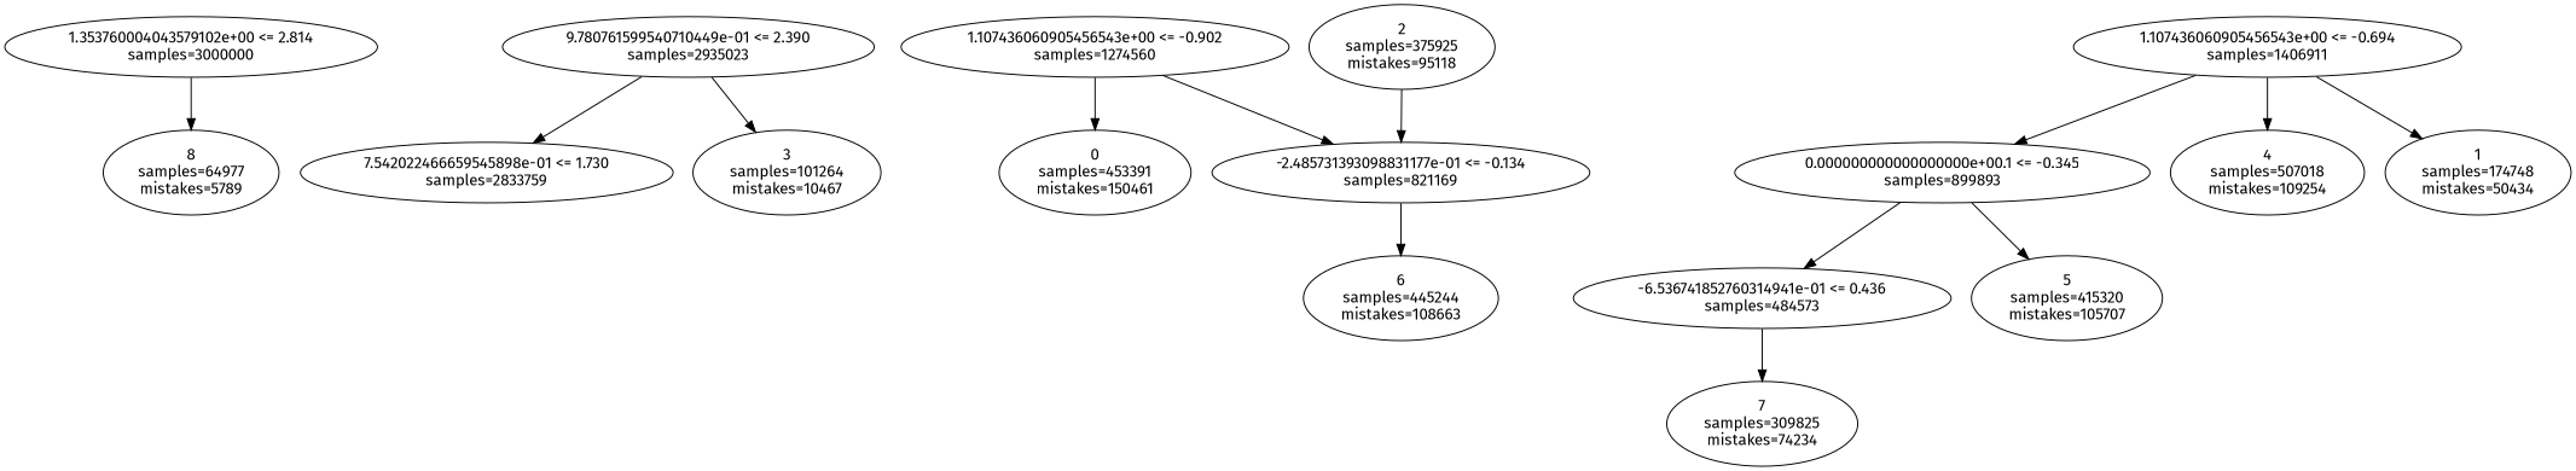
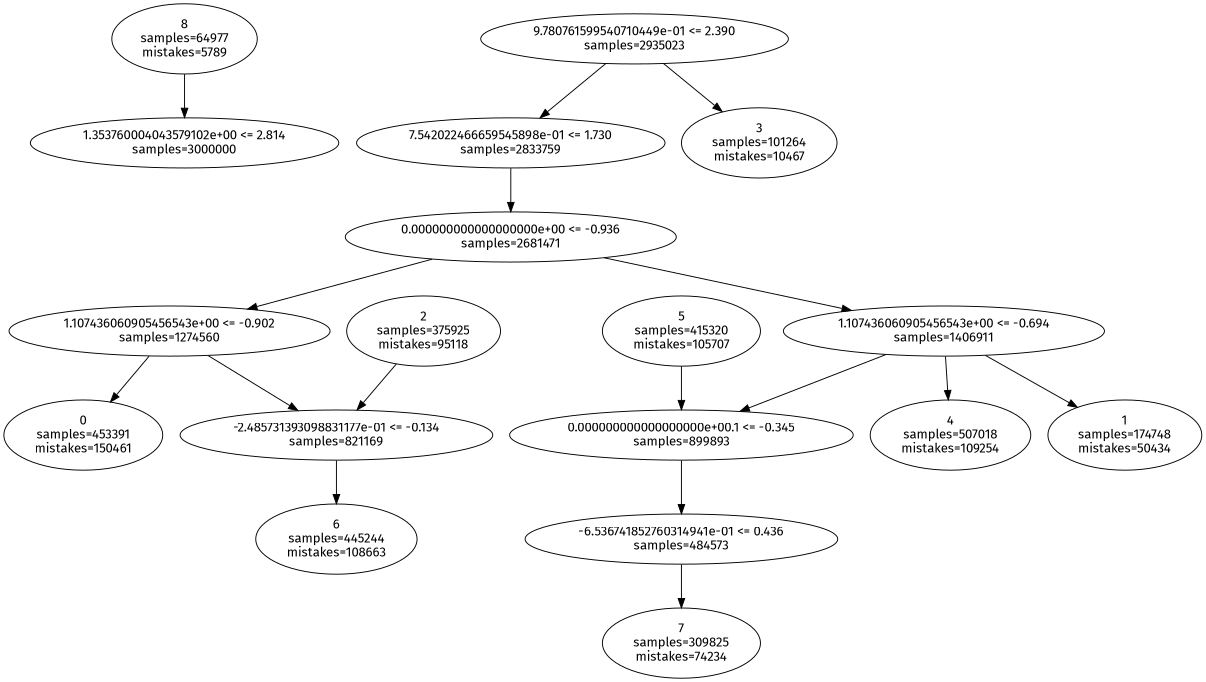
  digraph {
    fontname="Fira Sans"
    node [fontname="Fira Sans"]
    edge [fontname="Fira Sans"]
    n1 [label="1.353760004043579102e+00 <= 2.814\nsamples=\3000000"]
    n2 [label="8\nsamples=\64977\nmistakes=\5789"]
    n3 [label="9.780761599540710449e-01 <= 2.390\nsamples=\2935023"]
    n4 [label="7.542022466659545898e-01 <= 1.730\nsamples=\2833759"]
    n5 [label="3\nsamples=\101264\nmistakes=\10467"]
+   n6 [label="0.000000000000000000e+00 <= -0.936\nsamples=\2681471"]
    n7 [label="1.107436060905456543e+00 <= -0.902\nsamples=\1274560"]
    n8 [label="1.107436060905456543e+00 <= -0.694\nsamples=\1406911"]
    n9 [label="0\nsamples=\453391\nmistakes=\150461"]
    n10 [label="-2.485731393098831177e-01 <= -0.134\nsamples=\821169"]
    n11 [label="0.000000000000000000e+00.1 <= -0.345\nsamples=\899893"]
    n12 [label="4\nsamples=\507018\nmistakes=\109254"]
    n13 [label="1\nsamples=\174748\nmistakes=\50434"]
    n14 [label="6\nsamples=\445244\nmistakes=\108663"]
    n15 [label="-6.536741852760314941e-01 <= 0.436\nsamples=\484573"]
    n16 [label="5\nsamples=\415320\nmistakes=\105707"]
    n17 [label="2\nsamples=\375925\nmistakes=\95118"]
    n18 [label="7\nsamples=\309825\nmistakes=\74234"]
-   n1 -> n2
+   n2 -> n1
    n3 -> n4
    n3 -> n5
+   n4 -> n6
+   n6 -> n7
+   n6 -> n8
    n7 -> n9
    n7 -> n10
    n8 -> n11
    n8 -> n12
    n8 -> n13
    n10 -> n14
    n11 -> n15
-   n11 -> n16
+   n16 -> n11
    n15 -> n18
    n17 -> n10
  }
